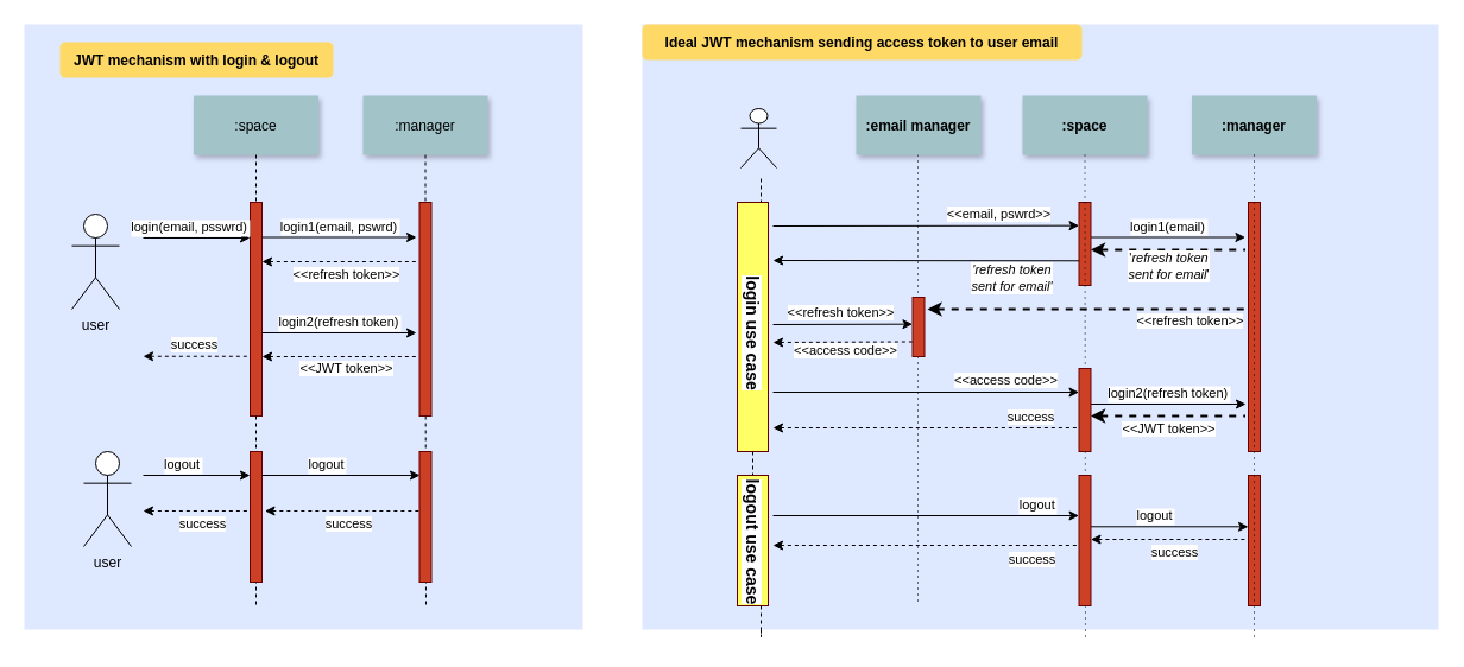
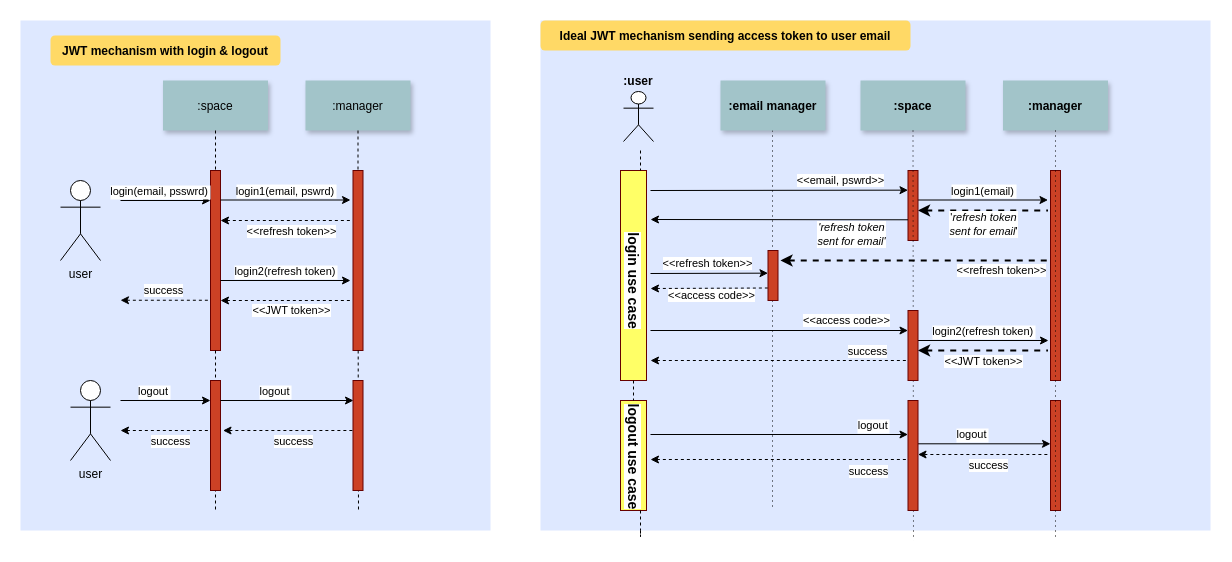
  <mxCell id="0" />
  <mxCell id="1" parent="0" />
  <mxCell id="2" value="" style="fillColor=#DEE8FF;strokeColor=none" vertex="1" parent="1"><mxGeometry x="540" width="670" height="510" as="geometry" y="20" /></mxCell>
  <mxCell id="3" value="" style="strokeColor=#660000;fillColor=#FFFF66;horizontal=1;" vertex="1" parent="1"><mxGeometry x="620" y="400" width="26" height="110" as="geometry" /></mxCell>
  <mxCell id="4" value="" style="strokeColor=#660000;fillColor=#FFFF66;horizontal=1;" vertex="1" parent="1"><mxGeometry x="620" y="170" width="26" height="210" as="geometry" /></mxCell>
  <mxCell id="5" value="" style="edgeStyle=elbowEdgeStyle;elbow=horizontal;endArrow=none;dashed=1;dashPattern=1 4;" edge="1" parent="1" source="55"><mxGeometry x="787.5" y="310" width="100" height="100" as="geometry"><mxPoint x="773.172" y="130" as="sourcePoint" /><mxPoint x="772" y="510" as="targetPoint" /></mxGeometry></mxCell>
  <mxCell id="6" value="" style="fillColor=#DEE8FF;strokeColor=none" parent="1" vertex="1"><mxGeometry x="20" width="470" height="510" as="geometry" y="20" /></mxCell>
  <mxCell id="7" value="" style="fillColor=#CC4125;strokeColor=#660000" parent="1" vertex="1"><mxGeometry x="210" y="170" width="10" height="180" as="geometry" /></mxCell>
  <mxCell id="8" value="login(email, psswrd)" style="edgeStyle=none;verticalLabelPosition=top;verticalAlign=bottom;labelPosition=left;align=right" parent="1" edge="1"><mxGeometry y="30.5" width="100" height="100" as="geometry"><mxPoint x="120" y="200" as="sourcePoint" /><mxPoint x="210" y="200" as="targetPoint" /><mxPoint x="45" as="offset" /></mxGeometry></mxCell>
  <mxCell id="9" value=":space" style="shadow=1;fillColor=#A2C4C9;strokeColor=none" parent="1" vertex="1"><mxGeometry x="162.5" y="80" width="105" height="50" as="geometry" /></mxCell>
  <mxCell id="10" value="" style="fillColor=#CC4125;strokeColor=#660000" parent="1" vertex="1"><mxGeometry x="352.5" y="170" width="10" height="180" as="geometry" /></mxCell>
  <mxCell id="11" value=":manager" style="shadow=1;fillColor=#A2C4C9;strokeColor=none" parent="1" vertex="1"><mxGeometry x="305" y="80" width="105" height="50" as="geometry" /></mxCell>
  <mxCell id="12" value="" style="edgeStyle=none;endArrow=none;dashed=1" parent="1" source="11" target="10" edge="1"><mxGeometry x="272.335" y="165" width="100" height="100" as="geometry"><mxPoint x="357.259" y="130" as="sourcePoint" /><mxPoint x="357.576" y="185" as="targetPoint" /></mxGeometry></mxCell>
  <mxCell id="13" value="login1(email, pswrd)" style="edgeStyle=none;verticalLabelPosition=top;verticalAlign=bottom" parent="1" edge="1"><mxGeometry x="220" y="92" width="100" height="100" as="geometry"><mxPoint x="220" y="199.5" as="sourcePoint" /><mxPoint x="350" y="199.5" as="targetPoint" /></mxGeometry></mxCell>
  <mxCell id="14" value="" style="edgeStyle=none;verticalLabelPosition=top;verticalAlign=bottom;endArrow=none;startArrow=classic;dashed=1" parent="1" edge="1"><mxGeometry x="220" y="112.499" width="100" height="100" as="geometry"><mxPoint x="220" y="219.999" as="sourcePoint" /><mxPoint x="350" y="219.999" as="targetPoint" /></mxGeometry></mxCell>
  <mxCell id="15" value="&amp;lt;&amp;lt;refresh token&amp;gt;&amp;gt;" style="edgeLabel;html=1;align=center;verticalAlign=middle;resizable=0;points=[];" vertex="1" connectable="0" parent="14"><mxGeometry relative="1" as="geometry"><mxPoint x="5" y="10.42" as="offset" /></mxGeometry></mxCell>
  <mxCell id="16" value="" style="edgeStyle=none;verticalLabelPosition=top;verticalAlign=bottom;labelPosition=left;align=right;endArrow=none;startArrow=classic;dashed=1" parent="1" edge="1"><mxGeometry x="110" y="179.759" width="100" height="100" as="geometry"><mxPoint x="120" y="299.759" as="sourcePoint" /><mxPoint x="210" y="299.759" as="targetPoint" /></mxGeometry></mxCell>
  <mxCell id="17" value="success" style="edgeLabel;html=1;align=center;verticalAlign=middle;resizable=0;points=[];" vertex="1" connectable="0" parent="16"><mxGeometry relative="1" as="geometry"><mxPoint x="-2.5" y="-10.36" as="offset" /></mxGeometry></mxCell>
  <mxCell id="18" value="" style="edgeStyle=elbowEdgeStyle;elbow=horizontal;endArrow=none;dashed=1" parent="1" source="9" target="7" edge="1"><mxGeometry x="230.0" y="310" width="100" height="100" as="geometry"><mxPoint x="240" y="430" as="sourcePoint" /><mxPoint x="340" y="330" as="targetPoint" /></mxGeometry></mxCell>
  <mxCell id="19" value="" style="edgeStyle=none;dashed=1;endArrow=none" parent="1" source="7" edge="1"><mxGeometry x="50" y="300" width="100" height="100" as="geometry"><mxPoint x="60" y="420" as="sourcePoint" /><mxPoint x="215" y="510" as="targetPoint" /></mxGeometry></mxCell>
  <mxCell id="20" value="" style="edgeStyle=none;endArrow=none;dashed=1" parent="1" source="10" edge="1"><mxGeometry x="376.571" y="339.697" width="100" height="100" as="geometry"><mxPoint x="461.736" y="304.697" as="sourcePoint" /><mxPoint x="358" y="510" as="targetPoint" /></mxGeometry></mxCell>
  <mxCell id="21" value="JWT mechanism with login &amp; logout" style="rounded=1;fontStyle=1;fillColor=#FFD966;strokeColor=none" parent="1" vertex="1"><mxGeometry x="50" y="35" width="230" height="30" as="geometry" /></mxCell>
  <mxCell id="22" value="user" style="shape=umlActor;verticalLabelPosition=bottom;verticalAlign=top;html=1;outlineConnect=0;" vertex="1" parent="1"><mxGeometry x="60" y="180" width="40" height="80" as="geometry" /></mxCell>
  <mxCell id="23" value="login2(refresh token)" style="edgeStyle=none;verticalLabelPosition=top;verticalAlign=bottom" edge="1" parent="1"><mxGeometry x="220" y="172.5" width="100" height="100" as="geometry"><mxPoint x="220" y="280" as="sourcePoint" /><mxPoint x="350" y="280" as="targetPoint" /></mxGeometry></mxCell>
  <mxCell id="24" value="" style="edgeStyle=none;verticalLabelPosition=top;verticalAlign=bottom;endArrow=none;startArrow=classic;dashed=1" edge="1" parent="1"><mxGeometry x="220" y="192.499" width="100" height="100" as="geometry"><mxPoint x="220" y="299.999" as="sourcePoint" /><mxPoint x="350" y="299.999" as="targetPoint" /></mxGeometry></mxCell>
  <mxCell id="25" value="&amp;lt;&amp;lt;JWT token&amp;gt;&amp;gt;" style="edgeLabel;html=1;align=center;verticalAlign=middle;resizable=0;points=[];" vertex="1" connectable="0" parent="24"><mxGeometry relative="1" as="geometry"><mxPoint x="5" y="10.0" as="offset" /></mxGeometry></mxCell>
  <mxCell id="26" value="user" style="shape=umlActor;verticalLabelPosition=bottom;verticalAlign=top;html=1;outlineConnect=0;" vertex="1" parent="1"><mxGeometry x="70" y="380" width="40" height="80" as="geometry" /></mxCell>
  <mxCell id="27" value="logout" style="edgeStyle=none;verticalLabelPosition=top;verticalAlign=bottom;labelPosition=left;align=right" edge="1" parent="1"><mxGeometry width="100" height="100" as="geometry"><mxPoint x="120" y="400" as="sourcePoint" /><mxPoint x="210" y="400" as="targetPoint" /><mxPoint x="5" as="offset" /></mxGeometry></mxCell>
  <mxCell id="28" value="" style="fillColor=#CC4125;strokeColor=#660000" vertex="1" parent="1"><mxGeometry x="210" y="380" width="10" height="110" as="geometry" /></mxCell>
  <mxCell id="29" value="logout" style="edgeStyle=none;verticalLabelPosition=top;verticalAlign=bottom;labelPosition=left;align=right;" edge="1" parent="1"><mxGeometry x="100" width="100" height="100" as="geometry"><mxPoint x="220" y="400" as="sourcePoint" /><mxPoint x="353" y="400" as="targetPoint" /><mxPoint x="5" as="offset" /></mxGeometry></mxCell>
  <mxCell id="30" value="" style="fillColor=#CC4125;strokeColor=#660000" vertex="1" parent="1"><mxGeometry x="352.5" y="380" width="10" height="110" as="geometry" /></mxCell>
  <mxCell id="31" value="" style="edgeStyle=none;verticalLabelPosition=top;verticalAlign=bottom;endArrow=none;startArrow=classic;dashed=1" edge="1" parent="1"><mxGeometry x="222.5" y="322.499" width="100" height="100" as="geometry"><mxPoint x="222.5" y="429.999" as="sourcePoint" /><mxPoint x="352.5" y="429.999" as="targetPoint" /></mxGeometry></mxCell>
  <mxCell id="32" value="success" style="edgeLabel;html=1;align=center;verticalAlign=middle;resizable=0;points=[];" vertex="1" connectable="0" parent="31"><mxGeometry relative="1" as="geometry"><mxPoint x="5" y="10.42" as="offset" /></mxGeometry></mxCell>
  <mxCell id="33" value="" style="edgeStyle=none;verticalLabelPosition=top;verticalAlign=bottom;endArrow=none;startArrow=classic;dashed=1" edge="1" parent="1"><mxGeometry x="80" y="322.499" width="100" height="100" as="geometry"><mxPoint x="120" y="430" as="sourcePoint" /><mxPoint x="210" y="429.999" as="targetPoint" /></mxGeometry></mxCell>
  <mxCell id="34" value="success" style="edgeLabel;html=1;align=center;verticalAlign=middle;resizable=0;points=[];" vertex="1" connectable="0" parent="33"><mxGeometry relative="1" as="geometry"><mxPoint x="5" y="10.42" as="offset" /></mxGeometry></mxCell>
  <mxCell id="35" value="" style="edgeStyle=none;verticalLabelPosition=top;verticalAlign=bottom;labelPosition=left;align=right" edge="1" parent="1"><mxGeometry width="100" height="100" as="geometry"><mxPoint x="650" y="190" as="sourcePoint" /><mxPoint x="907.5" y="189.66" as="targetPoint" /><mxPoint x="101" as="offset" /></mxGeometry></mxCell>
  <mxCell id="36" value=":space" style="shadow=1;fillColor=#A2C4C9;strokeColor=none;fontStyle=1" vertex="1" parent="1"><mxGeometry x="860" y="80" width="105" height="50" as="geometry" /></mxCell>
  <mxCell id="37" value="" style="fillColor=#CC4125;strokeColor=#660000" vertex="1" parent="1"><mxGeometry x="1050" y="170" width="10" height="210" as="geometry" /></mxCell>
  <mxCell id="38" value=":manager" style="shadow=1;fillColor=#A2C4C9;strokeColor=none;fontStyle=1" vertex="1" parent="1"><mxGeometry x="1002.5" y="80" width="105" height="50" as="geometry" /></mxCell>
  <mxCell id="39" value="login1(email)" style="edgeStyle=none;verticalLabelPosition=top;verticalAlign=bottom" edge="1" parent="1"><mxGeometry x="917.5" y="92" width="100" height="100" as="geometry"><mxPoint x="917.5" y="199.5" as="sourcePoint" /><mxPoint x="1047.5" y="199.5" as="targetPoint" /></mxGeometry></mxCell>
  <mxCell id="40" value="" style="edgeStyle=none;verticalLabelPosition=top;verticalAlign=bottom;endArrow=none;startArrow=classic;dashed=1;strokeWidth=2;" edge="1" parent="1"><mxGeometry x="917.5" y="102.499" width="100" height="100" as="geometry"><mxPoint x="917.5" y="209.999" as="sourcePoint" /><mxPoint x="1047.5" y="209.999" as="targetPoint" /></mxGeometry></mxCell>
  <mxCell id="41" value="'&lt;i&gt;refresh token&lt;br&gt;sent for email&lt;/i&gt;'" style="edgeLabel;html=1;align=center;verticalAlign=middle;resizable=0;points=[];" vertex="1" connectable="0" parent="40"><mxGeometry relative="1" as="geometry"><mxPoint y="14" as="offset" /></mxGeometry></mxCell>
  <mxCell id="42" value="&amp;lt;&amp;lt;refresh token&amp;gt;&amp;gt;" style="edgeLabel;html=1;align=center;verticalAlign=middle;resizable=0;points=[];" vertex="1" connectable="0" parent="40"><mxGeometry relative="1" as="geometry"><mxPoint x="17.5" y="60" as="offset" /></mxGeometry></mxCell>
  <mxCell id="43" value="&amp;lt;&amp;lt;access code&amp;gt;&amp;gt;" style="edgeLabel;html=1;align=center;verticalAlign=middle;resizable=0;points=[];" vertex="1" connectable="0" parent="40"><mxGeometry relative="1" as="geometry"><mxPoint x="-272.33" y="85" as="offset" /></mxGeometry></mxCell>
  <mxCell id="44" value="" style="edgeStyle=none;verticalLabelPosition=top;verticalAlign=bottom;labelPosition=left;align=right;endArrow=none;startArrow=classic;dashed=1;entryX=0;entryY=0.75;entryDx=0;entryDy=0;" edge="1" parent="1" target="56"><mxGeometry x="660" y="169.999" width="100" height="100" as="geometry"><mxPoint x="650" y="288" as="sourcePoint" /><mxPoint x="760" y="289.999" as="targetPoint" /></mxGeometry></mxCell>
  <mxCell id="45" value="" style="edgeStyle=none;dashed=1;endArrow=none;exitX=0.5;exitY=1;exitDx=0;exitDy=0;dashPattern=1 4;" edge="1" source="77" parent="1"><mxGeometry x="747.5" y="285" width="100" height="100" as="geometry"><mxPoint x="757.5" y="405" as="sourcePoint" /><mxPoint x="913" y="505" as="targetPoint" /></mxGeometry></mxCell>
  <mxCell id="46" value="Ideal JWT mechanism sending access token to user email" style="rounded=1;fontStyle=1;fillColor=#FFD966;strokeColor=none" vertex="1" parent="1"><mxGeometry x="540" width="370" height="30" as="geometry" y="20" /></mxCell>
  <mxCell id="47" value="" style="shape=umlActor;verticalLabelPosition=bottom;verticalAlign=top;html=1;outlineConnect=0;" vertex="1" parent="1"><mxGeometry x="623" y="91" width="30" height="50" as="geometry" /></mxCell>
  <mxCell id="48" value="" style="edgeStyle=none;verticalLabelPosition=top;verticalAlign=bottom;endArrow=none;startArrow=classic;dashed=1;strokeWidth=2;" edge="1" parent="1"><mxGeometry x="920" y="167.159" width="100" height="100" as="geometry"><mxPoint x="780" y="260" as="sourcePoint" /><mxPoint x="1050" y="260" as="targetPoint" /></mxGeometry></mxCell>
  <mxCell id="49" value="logout" style="edgeStyle=none;verticalLabelPosition=top;verticalAlign=bottom;labelPosition=left;align=right;entryX=0;entryY=0.5;entryDx=0;entryDy=0;" edge="1" parent="1"><mxGeometry y="-21" width="100" height="100" as="geometry"><mxPoint x="650" y="434" as="sourcePoint" /><mxPoint x="907.5" y="434" as="targetPoint" /><mxPoint x="111" as="offset" /></mxGeometry></mxCell>
  <mxCell id="50" value="logout" style="edgeStyle=none;verticalLabelPosition=top;verticalAlign=bottom;labelPosition=left;align=right;" edge="1" parent="1"><mxGeometry x="797" y="43.31" width="100" height="100" as="geometry"><mxPoint x="917" y="443.31" as="sourcePoint" /><mxPoint x="1050" y="443.31" as="targetPoint" /><mxPoint x="5" as="offset" /></mxGeometry></mxCell>
  <mxCell id="51" value="" style="edgeStyle=none;verticalLabelPosition=top;verticalAlign=bottom;endArrow=none;startArrow=classic;dashed=1" edge="1" parent="1"><mxGeometry x="917.5" y="346.499" width="100" height="100" as="geometry"><mxPoint x="917.5" y="453.999" as="sourcePoint" /><mxPoint x="1047.5" y="453.999" as="targetPoint" /></mxGeometry></mxCell>
  <mxCell id="52" value="success" style="edgeLabel;html=1;align=center;verticalAlign=middle;resizable=0;points=[];" vertex="1" connectable="0" parent="51"><mxGeometry relative="1" as="geometry"><mxPoint x="5" y="10.42" as="offset" /></mxGeometry></mxCell>
  <mxCell id="53" value="" style="edgeStyle=none;verticalLabelPosition=top;verticalAlign=bottom;endArrow=none;startArrow=classic;dashed=1" edge="1" parent="1"><mxGeometry x="777.5" y="351.499" width="100" height="100" as="geometry"><mxPoint x="650" y="459" as="sourcePoint" /><mxPoint x="907.5" y="458.999" as="targetPoint" /></mxGeometry></mxCell>
  <mxCell id="54" value="success" style="edgeLabel;html=1;align=center;verticalAlign=middle;resizable=0;points=[];" vertex="1" connectable="0" parent="53"><mxGeometry relative="1" as="geometry"><mxPoint x="89" y="12.0" as="offset" /></mxGeometry></mxCell>
  <mxCell id="55" value=":email manager" style="shadow=1;fillColor=#A2C4C9;strokeColor=none;fontStyle=1" vertex="1" parent="1"><mxGeometry x="720" y="80" width="105" height="50" as="geometry" /></mxCell>
  <mxCell id="56" value="" style="fillColor=#CC4125;strokeColor=#660000" vertex="1" parent="1"><mxGeometry x="767.5" y="250" width="10" height="50" as="geometry" /></mxCell>
  <mxCell id="57" value="login2(refresh token)" style="edgeStyle=none;verticalLabelPosition=top;verticalAlign=bottom" edge="1" parent="1"><mxGeometry x="917.5" y="232.5" width="100" height="100" as="geometry"><mxPoint x="917.5" y="340" as="sourcePoint" /><mxPoint x="1048" y="340" as="targetPoint" /></mxGeometry></mxCell>
  <mxCell id="58" value="" style="fillColor=#CC4125;strokeColor=#660000" vertex="1" parent="1"><mxGeometry x="907.5" y="170" width="10" height="70" as="geometry" /></mxCell>
  <mxCell id="59" value="" style="edgeStyle=none;dashed=1;endArrow=none;exitX=0.5;exitY=1;exitDx=0;exitDy=0;dashPattern=1 4;" edge="1" parent="1" source="36"><mxGeometry x="747.5" y="300" width="100" height="100" as="geometry"><mxPoint x="912.5" y="130" as="sourcePoint" /><mxPoint x="913" y="540" as="targetPoint" /></mxGeometry></mxCell>
  <mxCell id="60" value="" style="edgeStyle=none;verticalLabelPosition=top;verticalAlign=bottom;labelPosition=left;align=right" edge="1" parent="1"><mxGeometry x="557.5" y="-127.34" width="100" height="100" as="geometry"><mxPoint x="650" y="273" as="sourcePoint" /><mxPoint x="767.5" y="272.66" as="targetPoint" /><mxPoint x="5" as="offset" /></mxGeometry></mxCell>
  <mxCell id="61" value="" style="edgeStyle=none;verticalLabelPosition=top;verticalAlign=bottom;labelPosition=left;align=right" edge="1" parent="1"><mxGeometry y="-30" width="100" height="100" as="geometry"><mxPoint x="650" y="330" as="sourcePoint" /><mxPoint x="907.5" y="330" as="targetPoint" /><mxPoint x="111" y="-20" as="offset" /></mxGeometry></mxCell>
  <mxCell id="62" value="" style="fillColor=#CC4125;strokeColor=#660000" vertex="1" parent="1"><mxGeometry x="907.5" y="310" width="10" height="70" as="geometry" /></mxCell>
  <mxCell id="63" value="" style="edgeStyle=none;verticalLabelPosition=top;verticalAlign=bottom;endArrow=none;startArrow=classic;dashed=1;strokeWidth=2;" edge="1" parent="1"><mxGeometry x="917.5" y="242.499" width="100" height="100" as="geometry"><mxPoint x="917.5" y="349.999" as="sourcePoint" /><mxPoint x="1047.5" y="349.999" as="targetPoint" /></mxGeometry></mxCell>
  <mxCell id="64" value="&amp;lt;&amp;lt;JWT token&amp;gt;&amp;gt;" style="edgeLabel;html=1;align=center;verticalAlign=middle;resizable=0;points=[];" vertex="1" connectable="0" parent="63"><mxGeometry relative="1" as="geometry"><mxPoint y="10.59" as="offset" /></mxGeometry></mxCell>
  <mxCell id="65" value="" style="edgeStyle=none;verticalLabelPosition=top;verticalAlign=bottom;endArrow=none;startArrow=classic;dashed=1" edge="1" parent="1"><mxGeometry x="777.5" y="252.499" width="100" height="100" as="geometry"><mxPoint x="650" y="360" as="sourcePoint" /><mxPoint x="907.5" y="359.999" as="targetPoint" /></mxGeometry></mxCell>
  <mxCell id="66" value="success" style="edgeLabel;html=1;align=center;verticalAlign=middle;resizable=0;points=[];" vertex="1" connectable="0" parent="65"><mxGeometry relative="1" as="geometry"><mxPoint x="88" y="-9.66" as="offset" /></mxGeometry></mxCell>
  <mxCell id="67" value="&amp;lt;&amp;lt;access code&amp;gt;&amp;gt;" style="edgeLabel;html=1;align=center;verticalAlign=middle;resizable=0;points=[];" vertex="1" connectable="0" parent="65"><mxGeometry relative="1" as="geometry"><mxPoint x="67" y="-40" as="offset" /></mxGeometry></mxCell>
  <mxCell id="68" value="&amp;lt;&amp;lt;email, pswrd&amp;gt;&amp;gt;" style="edgeLabel;html=1;align=center;verticalAlign=middle;resizable=0;points=[];" vertex="1" connectable="0" parent="65"><mxGeometry relative="1" as="geometry"><mxPoint x="61" y="-180" as="offset" /></mxGeometry></mxCell>
  <mxCell id="69" value="" style="edgeStyle=elbowEdgeStyle;elbow=horizontal;endArrow=none;dashed=1;" edge="1" parent="1" source="3"><mxGeometry x="655.5" y="330" width="100" height="100" as="geometry"><mxPoint x="640" y="150" as="sourcePoint" /><mxPoint x="640" y="530" as="targetPoint" /><Array as="points"><mxPoint x="640" y="540" /></Array></mxGeometry></mxCell>
+ <mxCell id="70" value="&lt;b&gt;:user&lt;/b&gt;" style="text;html=1;strokeColor=none;fillColor=none;align=center;verticalAlign=middle;whiteSpace=wrap;rounded=0;" vertex="1" parent="1"><mxGeometry x="618" y="71" width="40" height="20" as="geometry" /></mxCell>
  <mxCell id="71" value="" style="edgeStyle=none;verticalLabelPosition=top;verticalAlign=bottom;endArrow=none;startArrow=classic;strokeWidth=1;" edge="1" parent="1"><mxGeometry x="777.5" y="111.789" width="100" height="100" as="geometry"><mxPoint x="650" y="219" as="sourcePoint" /><mxPoint x="907.5" y="219.289" as="targetPoint" /></mxGeometry></mxCell>
  <mxCell id="72" value="&lt;i&gt;'refresh token&lt;br&gt;sent for email'&lt;/i&gt;" style="edgeLabel;html=1;align=center;verticalAlign=middle;resizable=0;points=[];" vertex="1" connectable="0" parent="71"><mxGeometry relative="1" as="geometry"><mxPoint x="72.0" y="13.86" as="offset" /></mxGeometry></mxCell>
  <mxCell id="73" value="&amp;lt;&amp;lt;refresh token&amp;gt;&amp;gt;" style="edgeLabel;html=1;align=center;verticalAlign=middle;resizable=0;points=[];" vertex="1" connectable="0" parent="71"><mxGeometry relative="1" as="geometry"><mxPoint x="-72.0" y="42.86" as="offset" /></mxGeometry></mxCell>
  <mxCell id="74" value="&lt;div style=&quot;font-size: 14px;&quot;&gt;login use case&lt;/div&gt;" style="edgeLabel;html=1;align=center;verticalAlign=middle;resizable=0;points=[];rotation=90;fontStyle=1;fontSize=14;" vertex="1" connectable="0" parent="71"><mxGeometry relative="1" as="geometry"><mxPoint x="-145" y="60.86" as="offset" /></mxGeometry></mxCell>
  <mxCell id="75" value="&lt;div style=&quot;font-size: 14px&quot;&gt;logout use case&lt;/div&gt;" style="edgeLabel;html=1;align=center;verticalAlign=middle;resizable=0;points=[];rotation=90;fontStyle=1;fontSize=14;" vertex="1" connectable="0" parent="71"><mxGeometry relative="1" as="geometry"><mxPoint x="-145" y="236.86" as="offset" /></mxGeometry></mxCell>
  <mxCell id="76" value="" style="edgeStyle=elbowEdgeStyle;elbow=horizontal;endArrow=none;dashed=1;" edge="1" parent="1" target="4"><mxGeometry x="655.5" y="330" width="100" height="100" as="geometry"><mxPoint x="640" y="150" as="sourcePoint" /><mxPoint x="640" y="530" as="targetPoint" /></mxGeometry></mxCell>
  <mxCell id="77" value="" style="fillColor=#CC4125;strokeColor=#660000" vertex="1" parent="1"><mxGeometry x="907.5" y="400" width="10" height="110" as="geometry" /></mxCell>
  <mxCell id="78" value="" style="fillColor=#CC4125;strokeColor=#660000" vertex="1" parent="1"><mxGeometry x="1050" y="400" width="10" height="110" as="geometry" /></mxCell>
  <mxCell id="79" value="" style="edgeStyle=none;endArrow=none;dashed=1;exitX=0.5;exitY=1;exitDx=0;exitDy=0;dashPattern=1 4;" edge="1" parent="1" source="38"><mxGeometry x="1074.071" y="339.697" width="100" height="100" as="geometry"><mxPoint x="1055" y="130" as="sourcePoint" /><mxPoint x="1055" y="540" as="targetPoint" /></mxGeometry></mxCell>
  <mxCell id="80" value="" style="edgeStyle=elbowEdgeStyle;elbow=horizontal;endArrow=none;dashed=1;" edge="1" parent="1" source="4" target="3"><mxGeometry x="655.5" y="330" width="100" height="100" as="geometry"><mxPoint x="640" y="380" as="sourcePoint" /><mxPoint x="640" y="530" as="targetPoint" /></mxGeometry></mxCell>
